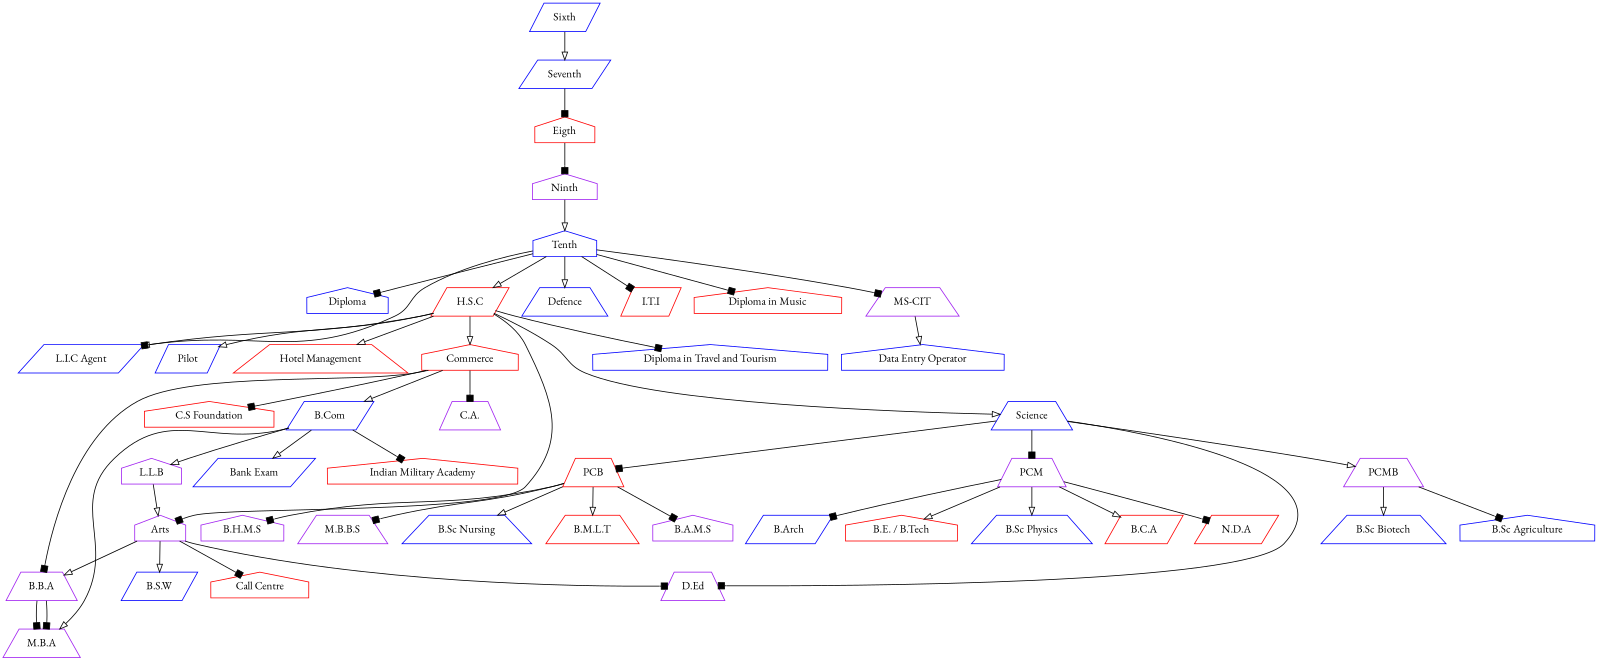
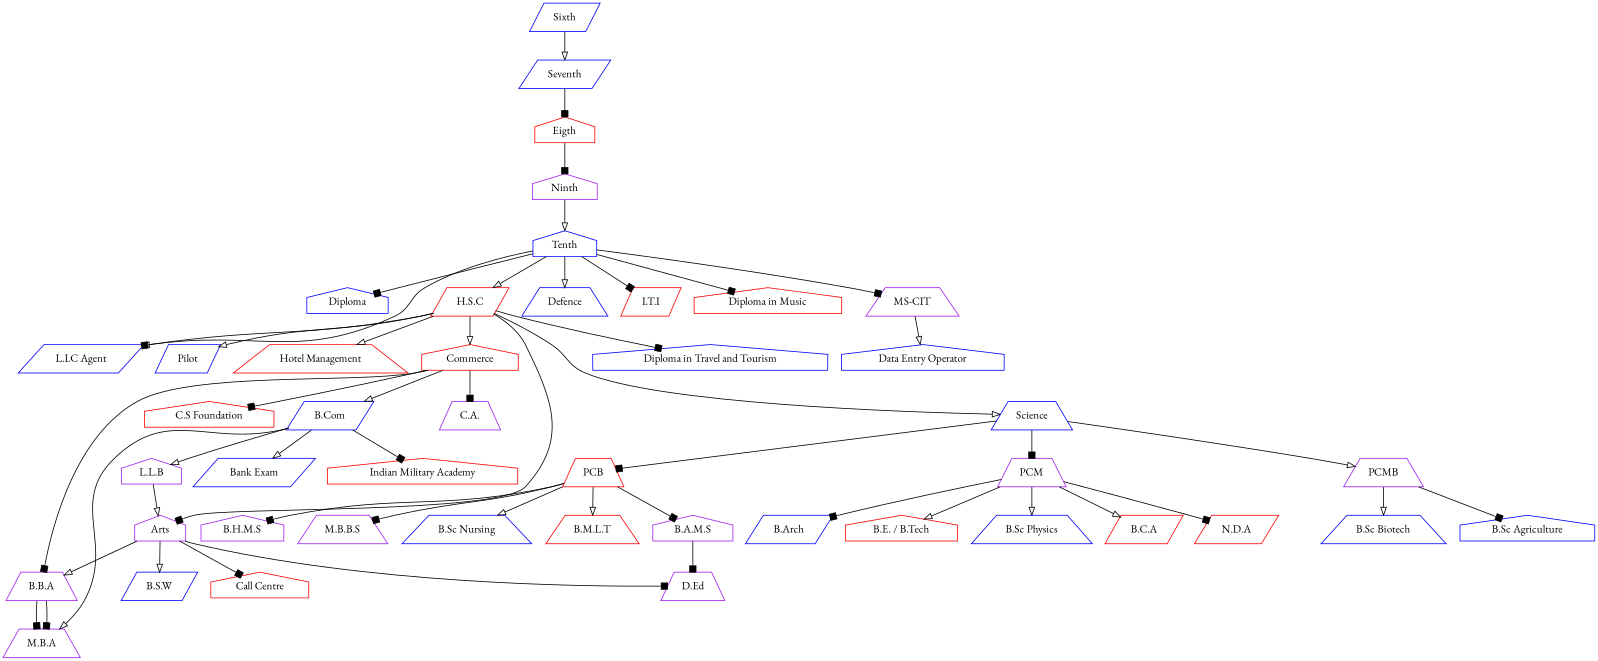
  digraph {
    fontname="EB Garamond"
    node [color=blue fontname="EB Garamond" shape=house]
    edge [arrowhead=box fontname="EB Garamond"]
    Sixth [shape=parallelogram]
    Seventh [shape=parallelogram]
    Eigth [color=red]
    Ninth [color=purple]
    Tenth
    Diploma
    "L.I.C Agent" [shape=parallelogram]
    Defence [shape=trapezium]
    "I.T.I" [color=red shape=parallelogram]
    "H.S.C" [color=red shape=parallelogram]
    "Diploma in Music" [color=red]
    "MS-CIT" [color=purple shape=trapezium]
    Commerce [color=red]
    Science [shape=trapezium]
    Arts [color=purple]
    "Diploma in Travel and Tourism"
    Pilot [shape=parallelogram]
    "Hotel Management" [color=red shape=trapezium]
    "Data Entry Operator"
    "C.A." [color=purple shape=trapezium]
    "B.Com" [shape=parallelogram]
    "B.B.A" [color=purple shape=trapezium]
    "C.S Foundation" [color=red]
    PCMB [color=purple shape=trapezium]
    PCB [color=red shape=trapezium]
    PCM [color=purple shape=trapezium]
    "D.Ed" [color=purple shape=trapezium]
    "B.S.W" [shape=parallelogram]
    "Call Centre" [color=red]
    "M.B.A" [color=purple shape=trapezium]
    "Bank Exam" [shape=parallelogram]
    "L.L.B" [color=purple]
    "Indian Military Academy" [color=red]
    "B.Sc Agriculture"
    "B.Sc Biotech" [shape=trapezium]
    "B.A.M.S" [color=purple]
    "B.H.M.S" [color=purple]
    "M.B.B.S" [color=purple shape=trapezium]
    "B.Sc Nursing" [shape=trapezium]
    "B.M.L.T" [color=red shape=trapezium]
    "N.D.A" [color=red shape=parallelogram]
    "B.Arch" [shape=parallelogram]
    "B.E. / B.Tech" [color=red]
    "B.Sc Physics" [shape=trapezium]
    "B.C.A" [color=red shape=parallelogram]
    Sixth -> Seventh [arrowhead=onormal]
    Seventh -> Eigth
    Eigth -> Ninth
    Ninth -> Tenth [arrowhead=onormal]
    Tenth -> Diploma
    Tenth -> "L.I.C Agent"
    Tenth -> Defence [arrowhead=onormal]
    Tenth -> "I.T.I"
    Tenth -> "H.S.C" [arrowhead=onormal]
    Tenth -> "Diploma in Music"
    Tenth -> "MS-CIT"
    "H.S.C" -> "L.I.C Agent" [arrowhead=onormal]
    "H.S.C" -> Commerce [arrowhead=onormal]
    "H.S.C" -> Science [arrowhead=onormal]
    "H.S.C" -> Arts
    "H.S.C" -> "Diploma in Travel and Tourism"
    "H.S.C" -> Pilot [arrowhead=onormal]
    "H.S.C" -> "Hotel Management" [arrowhead=onormal]
    "MS-CIT" -> "Data Entry Operator" [arrowhead=onormal]
    Commerce -> "C.A."
    Commerce -> "B.Com" [arrowhead=onormal]
    Commerce -> "B.B.A"
    Commerce -> "C.S Foundation"
    Science -> PCMB [arrowhead=onormal]
    Science -> PCB
    Science -> PCM
-   Science -> "D.Ed"
+   "B.A.M.S" -> "D.Ed"
    Arts -> "B.B.A" [arrowhead=onormal]
    Arts -> "D.Ed"
    Arts -> "B.S.W" [arrowhead=onormal]
    Arts -> "Call Centre"
    "B.Com" -> "M.B.A" [arrowhead=onormal]
    "B.Com" -> "Bank Exam" [arrowhead=onormal]
    "B.Com" -> "L.L.B" [arrowhead=onormal]
    "B.Com" -> "Indian Military Academy"
    "B.B.A" -> "M.B.A"
    "B.B.A" -> "M.B.A"
    PCMB -> "B.Sc Agriculture"
    PCMB -> "B.Sc Biotech" [arrowhead=onormal]
    PCB -> "B.A.M.S"
    PCB -> "B.H.M.S"
    PCB -> "M.B.B.S"
    PCB -> "B.Sc Nursing" [arrowhead=onormal]
    PCB -> "B.M.L.T" [arrowhead=onormal]
    PCM -> "N.D.A"
    PCM -> "B.Arch"
    PCM -> "B.E. / B.Tech" [arrowhead=onormal]
    PCM -> "B.Sc Physics" [arrowhead=onormal]
    PCM -> "B.C.A" [arrowhead=onormal]
    "L.L.B" -> Arts [arrowhead=onormal]
  }
